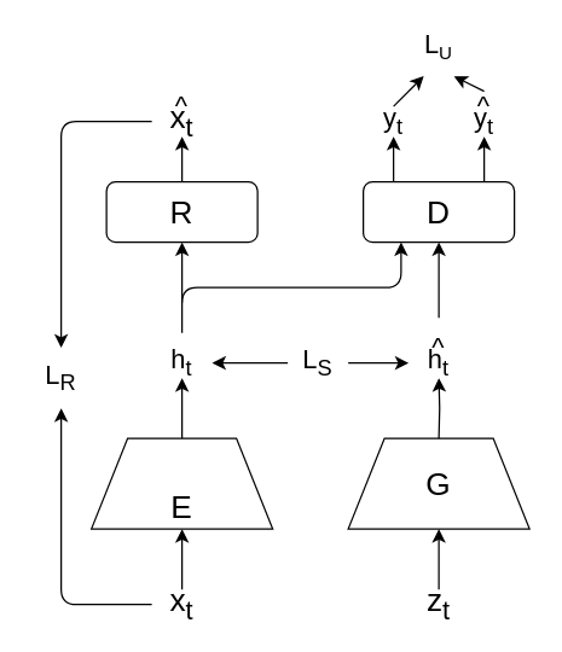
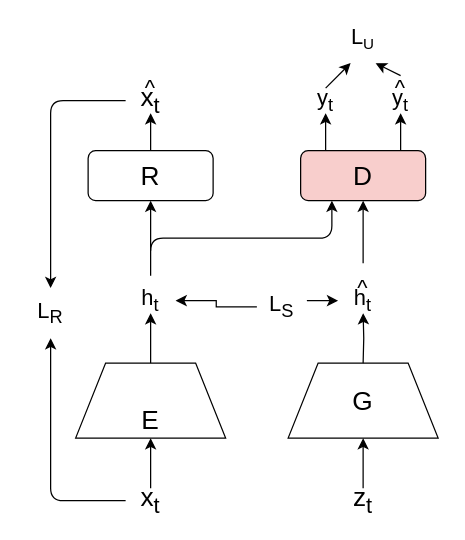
  <mxCell id="0" />
  <mxCell id="1" parent="0" />
  <mxCell id="2" value="" style="edgeStyle=orthogonalEdgeStyle;rounded=0;orthogonalLoop=1;jettySize=auto;html=1;entryX=0.5;entryY=1;entryDx=0;entryDy=0;" edge="1" parent="1" source="3" target="6"><mxGeometry relative="1" as="geometry"><mxPoint x="120" y="210" as="targetPoint" /></mxGeometry></mxCell>
  <mxCell id="3" value="" style="shape=trapezoid;perimeter=trapezoidPerimeter;whiteSpace=wrap;html=1;" vertex="1" parent="1"><mxGeometry x="60" y="290" width="120" height="60" as="geometry" /></mxCell>
  <mxCell id="4" value="" style="edgeStyle=orthogonalEdgeStyle;rounded=0;orthogonalLoop=1;jettySize=auto;html=1;" edge="1" parent="1" source="5" target="3"><mxGeometry relative="1" as="geometry" /></mxCell>
  <mxCell id="5" value="&lt;font style=&quot;font-size: 21px&quot;&gt;x&lt;sub&gt;t&lt;/sub&gt;&lt;/font&gt;" style="text;html=1;strokeColor=none;fillColor=none;align=center;verticalAlign=middle;whiteSpace=wrap;rounded=0;" vertex="1" parent="1"><mxGeometry x="100" y="390" width="40" height="20" as="geometry" /></mxCell>
  <mxCell id="6" value="&lt;span style=&quot;font-size: 17.5px&quot;&gt;h&lt;sub&gt;t&lt;/sub&gt;&lt;/span&gt;" style="text;html=1;strokeColor=none;fillColor=none;align=center;verticalAlign=middle;whiteSpace=wrap;rounded=0;" vertex="1" parent="1"><mxGeometry x="100" y="230" width="40" height="20" as="geometry" /></mxCell>
  <mxCell id="7" value="" style="shape=trapezoid;perimeter=trapezoidPerimeter;whiteSpace=wrap;html=1;" vertex="1" parent="1"><mxGeometry x="230" y="290" width="120" height="60" as="geometry" /></mxCell>
  <mxCell id="8" value="" style="edgeStyle=orthogonalEdgeStyle;rounded=0;orthogonalLoop=1;jettySize=auto;html=1;" edge="1" parent="1" source="9" target="7"><mxGeometry relative="1" as="geometry" /></mxCell>
  <mxCell id="9" value="&lt;span style=&quot;font-size: 21px&quot;&gt;z&lt;sub&gt;t&lt;/sub&gt;&lt;/span&gt;" style="text;html=1;strokeColor=none;fillColor=none;align=center;verticalAlign=middle;whiteSpace=wrap;rounded=0;" vertex="1" parent="1"><mxGeometry x="270" y="390" width="40" height="20" as="geometry" /></mxCell>
  <mxCell id="10" value="&lt;span style=&quot;font-size: 21px&quot;&gt;G&lt;/span&gt;" style="text;html=1;strokeColor=none;fillColor=none;align=center;verticalAlign=middle;whiteSpace=wrap;rounded=0;" vertex="1" parent="1"><mxGeometry x="270" y="310" width="40" height="20" as="geometry" /></mxCell>
  <mxCell id="11" value="&lt;span style=&quot;font-size: 21px&quot;&gt;E&lt;/span&gt;" style="text;html=1;strokeColor=none;fillColor=none;align=center;verticalAlign=middle;whiteSpace=wrap;rounded=0;" vertex="1" parent="1"><mxGeometry x="100" y="325" width="40" height="20" as="geometry" /></mxCell>
  <mxCell id="12" value="" style="edgeStyle=orthogonalEdgeStyle;rounded=0;orthogonalLoop=1;jettySize=auto;html=1;entryX=0.5;entryY=1;entryDx=0;entryDy=0;" edge="1" parent="1" target="13"><mxGeometry relative="1" as="geometry"><mxPoint x="290" y="290" as="sourcePoint" /><mxPoint x="290" y="210" as="targetPoint" /></mxGeometry></mxCell>
  <mxCell id="13" value="&lt;span style=&quot;font-size: 17.5px&quot;&gt;h&lt;sub&gt;t&lt;/sub&gt;&lt;/span&gt;" style="text;html=1;strokeColor=none;fillColor=none;align=center;verticalAlign=middle;whiteSpace=wrap;rounded=0;" vertex="1" parent="1"><mxGeometry x="270" y="230" width="40" height="20" as="geometry" /></mxCell>
  <mxCell id="14" value="&lt;span style=&quot;font-size: 17.5px&quot;&gt;^&lt;/span&gt;" style="text;html=1;strokeColor=none;fillColor=none;align=center;verticalAlign=middle;whiteSpace=wrap;rounded=0;" vertex="1" parent="1"><mxGeometry x="270" y="220" width="40" height="20" as="geometry" /></mxCell>
  <mxCell id="15" value="&lt;span style=&quot;font-size: 17.5px&quot;&gt;^&lt;/span&gt;" style="text;html=1;strokeColor=none;fillColor=none;align=center;verticalAlign=middle;whiteSpace=wrap;rounded=0;" vertex="1" parent="1"><mxGeometry x="300" y="60" width="40" height="20" as="geometry" /></mxCell>
  <mxCell id="16" value="" style="edgeStyle=orthogonalEdgeStyle;rounded=0;orthogonalLoop=1;jettySize=auto;html=1;" edge="1" parent="1" source="18" target="6"><mxGeometry relative="1" as="geometry" /></mxCell>
  <mxCell id="17" value="" style="edgeStyle=orthogonalEdgeStyle;rounded=0;orthogonalLoop=1;jettySize=auto;html=1;entryX=0;entryY=1;entryDx=0;entryDy=0;" edge="1" parent="1" source="18" target="14"><mxGeometry relative="1" as="geometry"><Array as="points"><mxPoint x="260" y="240" /><mxPoint x="260" y="240" /></Array></mxGeometry></mxCell>
- <mxCell id="18" value="&lt;span style=&quot;font-size: 17.5px&quot;&gt;L&lt;sub&gt;S&lt;/sub&gt;&lt;/span&gt;" style="text;html=1;strokeColor=none;fillColor=none;align=center;verticalAlign=middle;whiteSpace=wrap;rounded=0;" vertex="1" parent="1"><mxGeometry x="190" y="230" width="40" height="20" as="geometry" /></mxCell>
- <mxCell id="19" value="&lt;font style=&quot;font-size: 21px&quot;&gt;D&lt;/font&gt;" style="rounded=1;whiteSpace=wrap;html=1;" vertex="1" parent="1"><mxGeometry x="240" y="120" width="100" height="40" as="geometry" /></mxCell>
+ <mxCell id="18" value="&lt;span style=&quot;font-size: 17.5px&quot;&gt;L&lt;sub&gt;S&lt;/sub&gt;&lt;/span&gt;" style="text;html=1;strokeColor=none;fillColor=none;align=center;verticalAlign=middle;whiteSpace=wrap;rounded=0;" vertex="1" parent="1"><mxGeometry x="205" y="235" width="40" height="20" as="geometry" /></mxCell>
+ <mxCell id="19" value="&lt;font style=&quot;font-size: 21px&quot;&gt;D&lt;/font&gt;" style="rounded=1;whiteSpace=wrap;html=1;fillColor=#f8cecc;" vertex="1" parent="1"><mxGeometry x="240" y="120" width="100" height="40" as="geometry" /></mxCell>
  <mxCell id="20" value="" style="endArrow=classic;html=1;entryX=0.5;entryY=1;entryDx=0;entryDy=0;" edge="1" parent="1" target="19"><mxGeometry width="50" height="50" relative="1" as="geometry"><mxPoint x="290" y="210" as="sourcePoint" /><mxPoint x="290" y="180" as="targetPoint" /></mxGeometry></mxCell>
  <mxCell id="21" value="" style="endArrow=classic;html=1;entryX=0.25;entryY=1;entryDx=0;entryDy=0;" edge="1" parent="1" target="19"><mxGeometry width="50" height="50" relative="1" as="geometry"><mxPoint x="120" y="220" as="sourcePoint" /><mxPoint x="270" y="190" as="targetPoint" /><Array as="points"><mxPoint x="120" y="190" /><mxPoint x="265" y="190" /></Array></mxGeometry></mxCell>
  <mxCell id="22" value="&lt;font style=&quot;font-size: 21px&quot;&gt;R&lt;/font&gt;" style="rounded=1;whiteSpace=wrap;html=1;" vertex="1" parent="1"><mxGeometry x="70" y="120" width="100" height="40" as="geometry" /></mxCell>
  <mxCell id="23" value="" style="endArrow=classic;html=1;" edge="1" parent="1" target="22"><mxGeometry width="50" height="50" relative="1" as="geometry"><mxPoint x="120" y="200" as="sourcePoint" /><mxPoint x="117" y="153" as="targetPoint" /></mxGeometry></mxCell>
  <mxCell id="24" value="" style="endArrow=classic;html=1;" edge="1" parent="1"><mxGeometry width="50" height="50" relative="1" as="geometry"><mxPoint x="120" y="120" as="sourcePoint" /><mxPoint x="120" y="90" as="targetPoint" /></mxGeometry></mxCell>
  <mxCell id="25" value="&lt;font style=&quot;font-size: 21px&quot;&gt;x&lt;sub&gt;t&lt;/sub&gt;&lt;/font&gt;" style="text;html=1;strokeColor=none;fillColor=none;align=center;verticalAlign=middle;whiteSpace=wrap;rounded=0;" vertex="1" parent="1"><mxGeometry x="100" y="70" width="40" height="20" as="geometry" /></mxCell>
  <mxCell id="26" value="&lt;span style=&quot;font-size: 17.5px&quot;&gt;^&lt;/span&gt;" style="text;html=1;strokeColor=none;fillColor=none;align=center;verticalAlign=middle;whiteSpace=wrap;rounded=0;" vertex="1" parent="1"><mxGeometry x="100" y="60" width="40" height="20" as="geometry" /></mxCell>
  <mxCell id="27" value="" style="endArrow=classic;html=1;" edge="1" parent="1"><mxGeometry width="50" height="50" relative="1" as="geometry"><mxPoint x="260" y="120" as="sourcePoint" /><mxPoint x="260" y="90" as="targetPoint" /></mxGeometry></mxCell>
  <mxCell id="28" value="&lt;span style=&quot;font-size: 17.5px&quot;&gt;y&lt;sub&gt;t&lt;/sub&gt;&lt;/span&gt;" style="text;html=1;strokeColor=none;fillColor=none;align=center;verticalAlign=middle;whiteSpace=wrap;rounded=0;" vertex="1" parent="1"><mxGeometry x="240" y="70" width="40" height="20" as="geometry" /></mxCell>
  <mxCell id="29" value="" style="endArrow=classic;html=1;" edge="1" parent="1"><mxGeometry width="50" height="50" relative="1" as="geometry"><mxPoint x="320" y="120" as="sourcePoint" /><mxPoint x="320" y="90" as="targetPoint" /></mxGeometry></mxCell>
  <mxCell id="30" value="&lt;span style=&quot;font-size: 17.5px&quot;&gt;y&lt;sub&gt;t&lt;/sub&gt;&lt;/span&gt;" style="text;html=1;strokeColor=none;fillColor=none;align=center;verticalAlign=middle;whiteSpace=wrap;rounded=0;" vertex="1" parent="1"><mxGeometry x="300" y="70" width="40" height="20" as="geometry" /></mxCell>
  <mxCell id="31" value="" style="endArrow=classic;html=1;exitX=0;exitY=1;exitDx=0;exitDy=0;" edge="1" parent="1" source="26"><mxGeometry width="50" height="50" relative="1" as="geometry"><mxPoint x="20" y="90" as="sourcePoint" /><mxPoint x="40" y="230" as="targetPoint" /><Array as="points"><mxPoint x="40" y="80" /></Array></mxGeometry></mxCell>
  <mxCell id="32" value="" style="endArrow=classic;html=1;exitX=0;exitY=0.5;exitDx=0;exitDy=0;" edge="1" parent="1" source="5"><mxGeometry width="50" height="50" relative="1" as="geometry"><mxPoint x="95" y="400" as="sourcePoint" /><mxPoint x="40" y="270" as="targetPoint" /><Array as="points"><mxPoint x="40" y="400" /></Array></mxGeometry></mxCell>
  <mxCell id="33" value="&lt;span style=&quot;font-size: 17.5px&quot;&gt;L&lt;sub&gt;R&lt;/sub&gt;&lt;/span&gt;" style="text;html=1;strokeColor=none;fillColor=none;align=center;verticalAlign=middle;whiteSpace=wrap;rounded=0;" vertex="1" parent="1"><mxGeometry x="20" y="240" width="40" height="20" as="geometry" /></mxCell>
  <mxCell id="34" value="&lt;span style=&quot;font-size: 17.5px&quot;&gt;L&lt;/span&gt;&lt;span style=&quot;font-size: 14.583px&quot;&gt;&lt;sub&gt;U&lt;br&gt;&lt;/sub&gt;&lt;/span&gt;" style="text;html=1;strokeColor=none;fillColor=none;align=center;verticalAlign=middle;whiteSpace=wrap;rounded=0;" vertex="1" parent="1"><mxGeometry x="270" y="20" width="40" height="20" as="geometry" /></mxCell>
  <mxCell id="35" value="" style="endArrow=classic;html=1;" edge="1" parent="1"><mxGeometry width="50" height="50" relative="1" as="geometry"><mxPoint x="260" y="70" as="sourcePoint" /><mxPoint x="280" y="50" as="targetPoint" /></mxGeometry></mxCell>
  <mxCell id="36" value="" style="endArrow=classic;html=1;" edge="1" parent="1"><mxGeometry width="50" height="50" relative="1" as="geometry"><mxPoint x="320" y="60" as="sourcePoint" /><mxPoint x="300" y="50" as="targetPoint" /></mxGeometry></mxCell>
